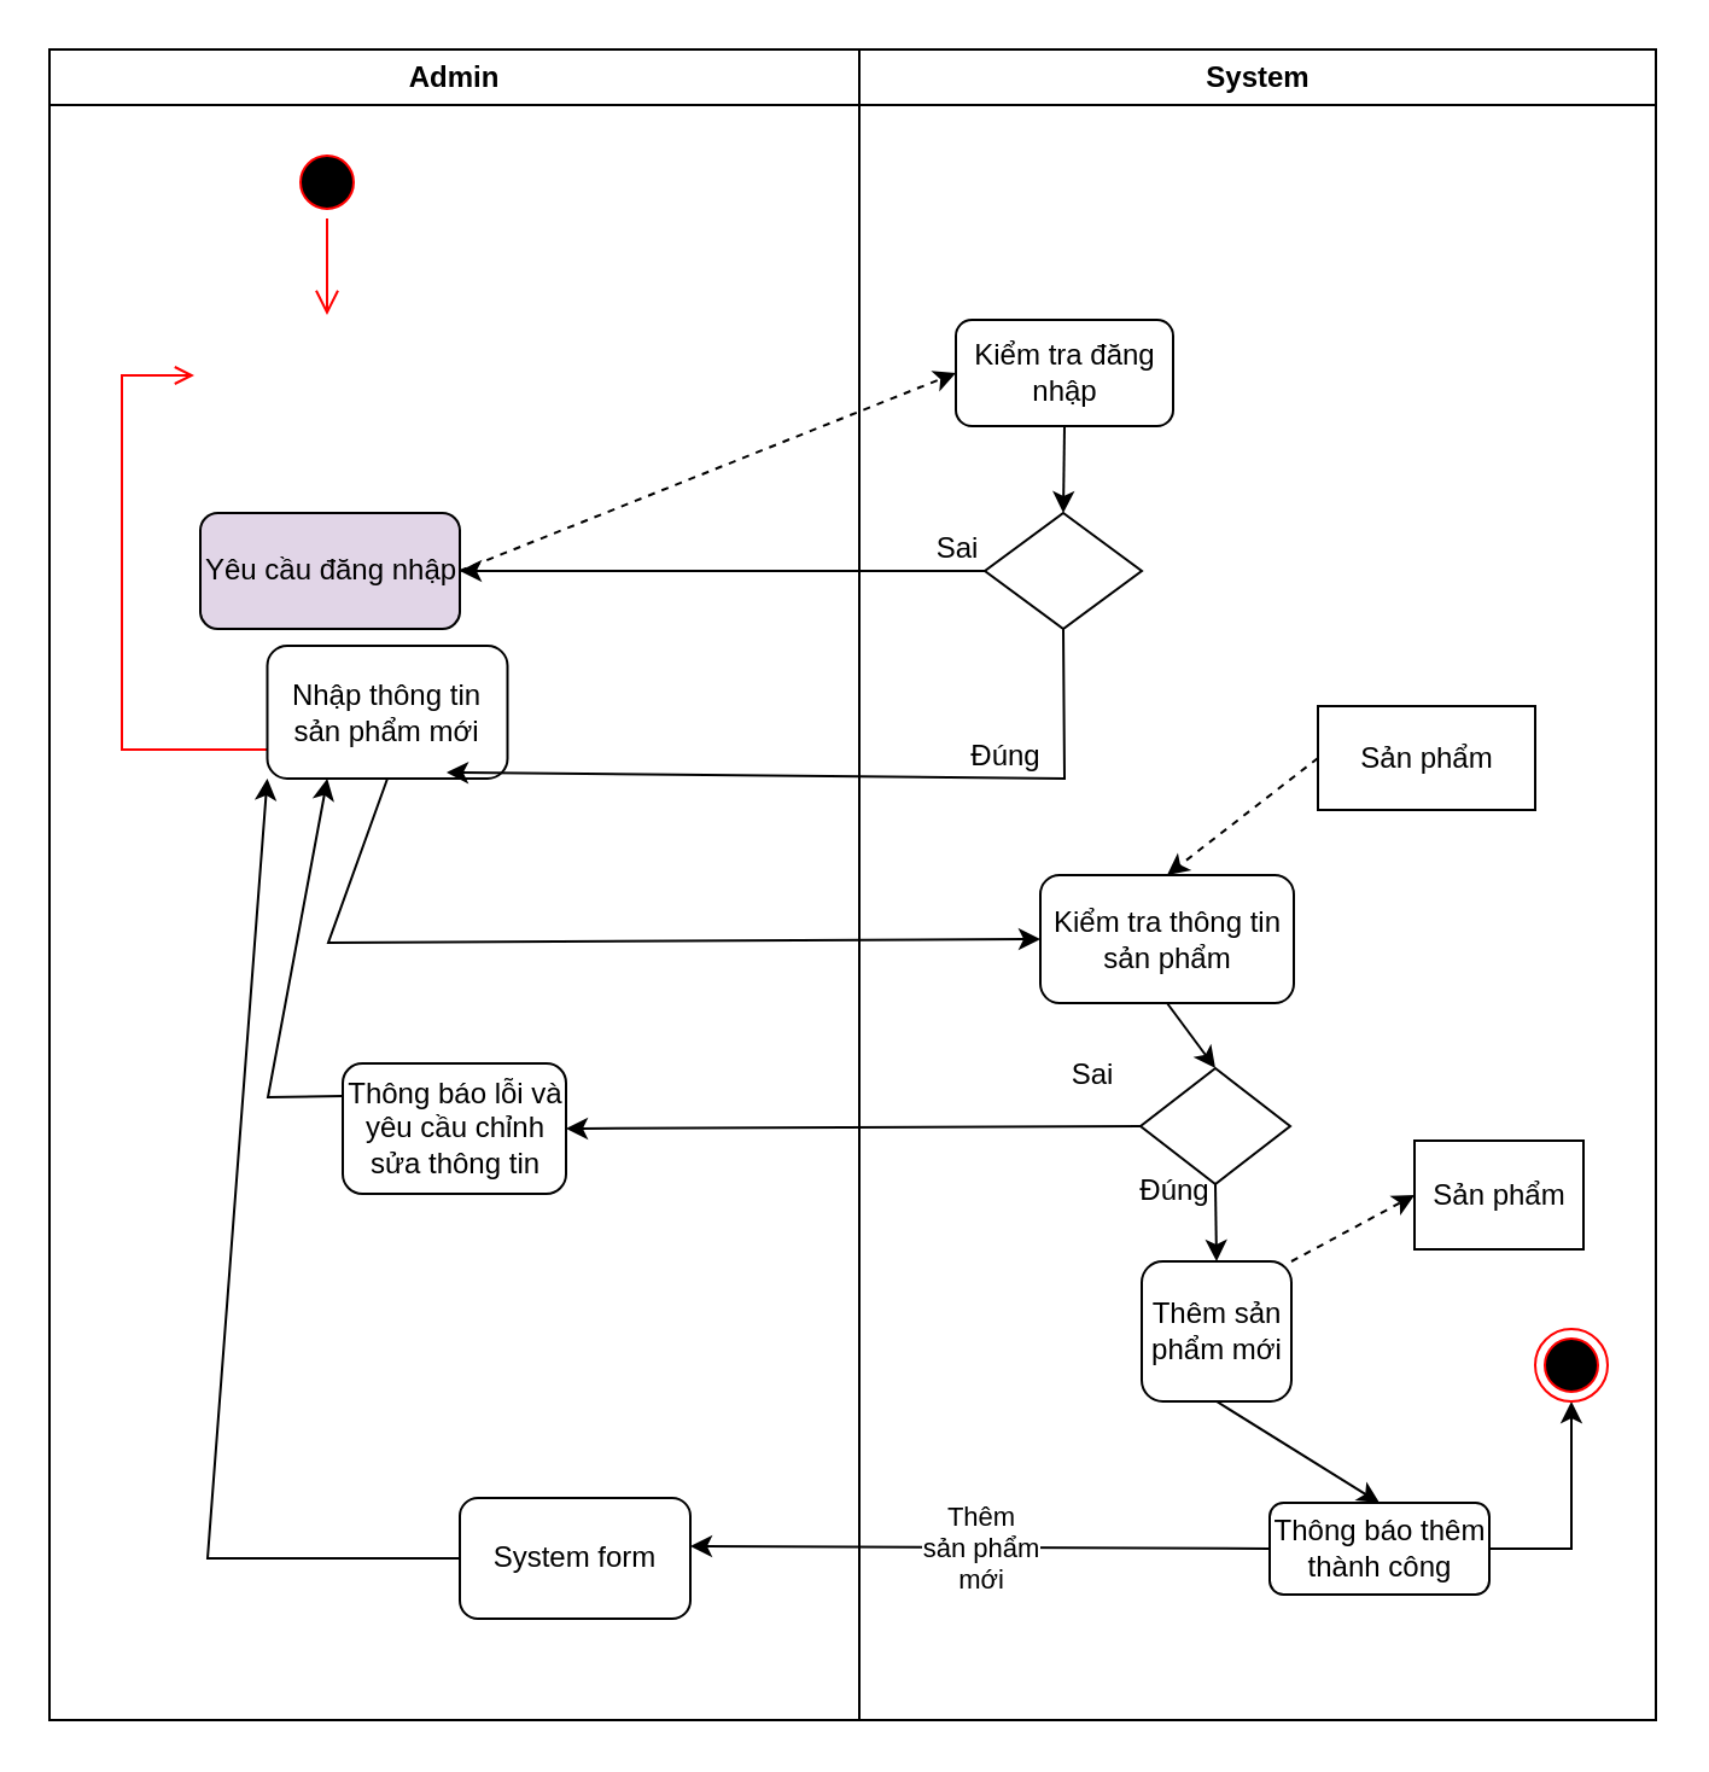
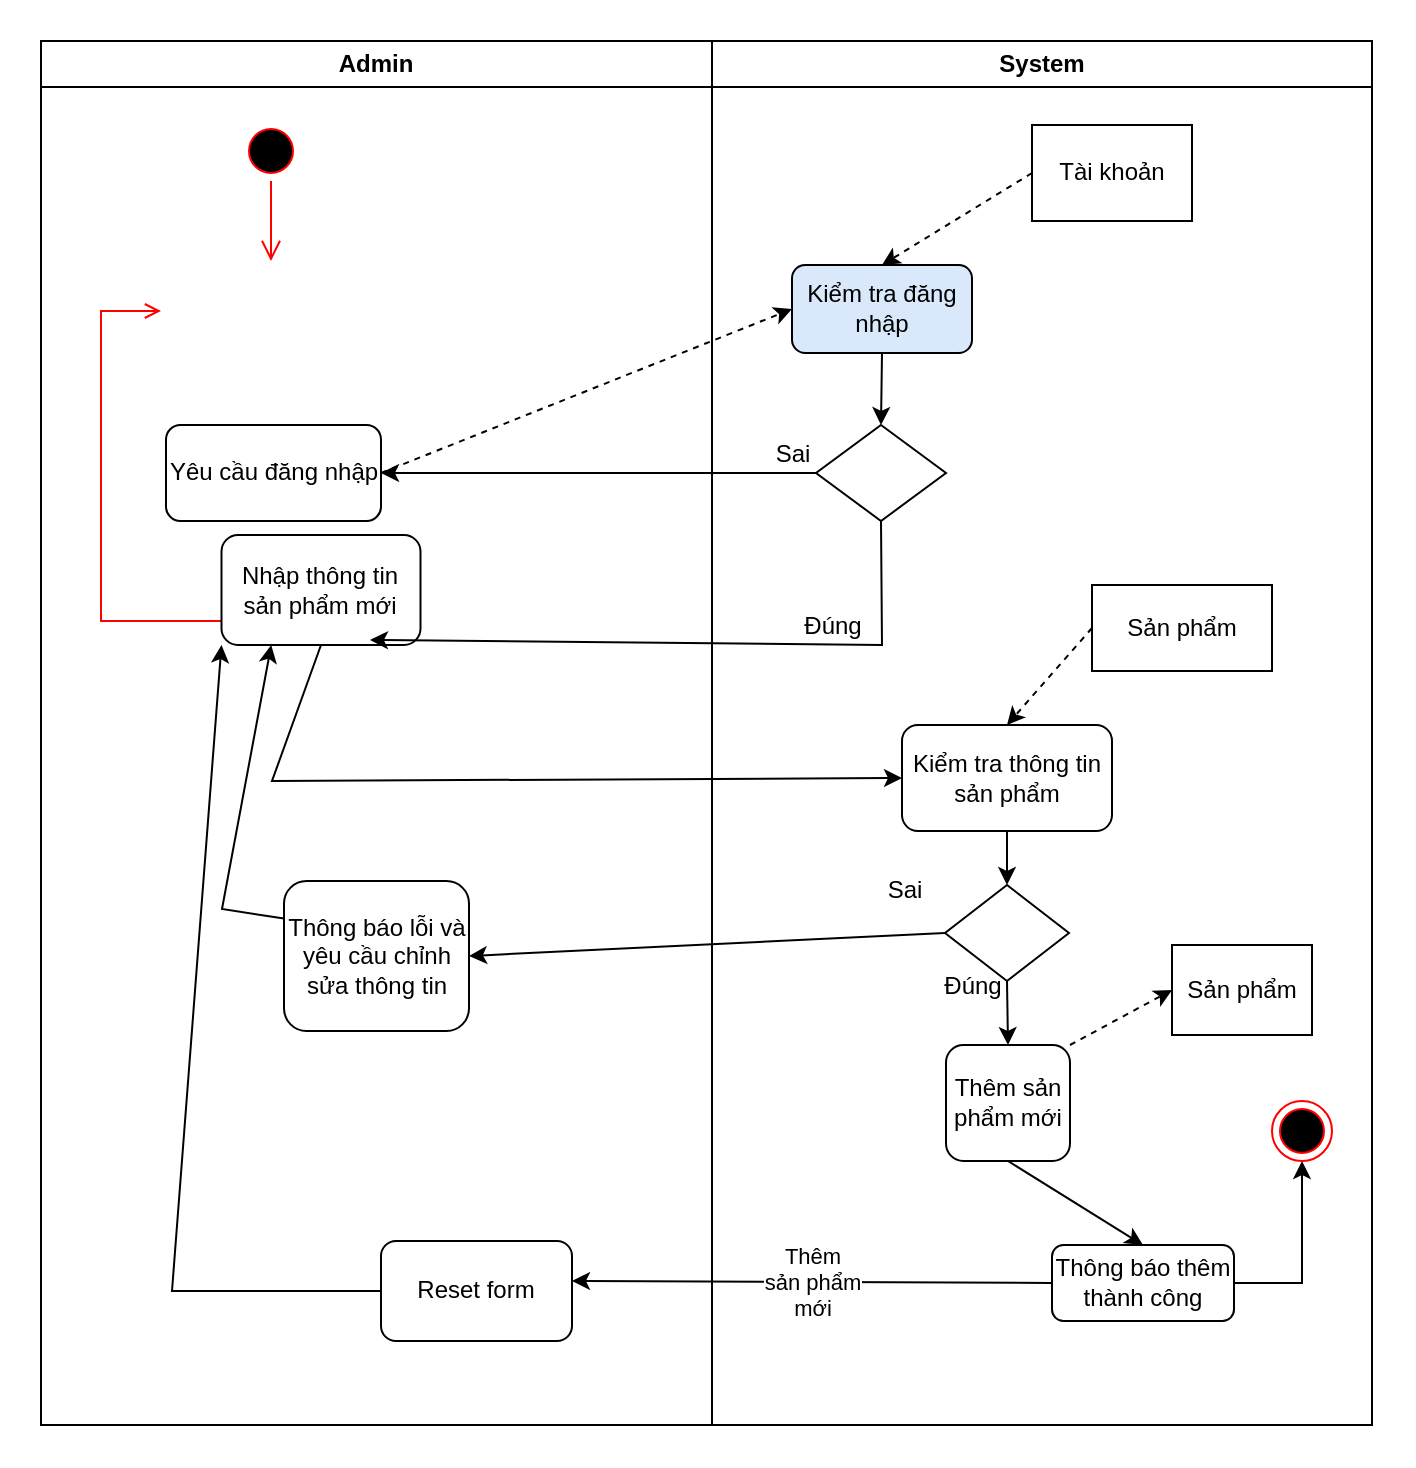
  <mxCell id="0" />
  <mxCell id="1" parent="0" />
  <mxCell id="2" value="Admin" style="swimlane;whiteSpace=wrap" parent="1" vertex="1"><mxGeometry x="20" y="20" width="335.5" height="692" as="geometry" /></mxCell>
  <mxCell id="3" value="" style="ellipse;shape=startState;fillColor=#000000;strokeColor=#ff0000;" parent="2" vertex="1"><mxGeometry x="100" y="40" width="30" height="30" as="geometry" /></mxCell>
  <mxCell id="4" value="" style="edgeStyle=elbowEdgeStyle;elbow=horizontal;verticalAlign=bottom;endArrow=open;endSize=8;strokeColor=#FF0000;endFill=1;rounded=0" parent="2" source="3" edge="1"><mxGeometry x="100" y="40" as="geometry"><mxPoint x="114.5" y="110" as="targetPoint" /></mxGeometry></mxCell>
  <mxCell id="5" value="" style="edgeStyle=elbowEdgeStyle;elbow=horizontal;strokeColor=#FF0000;endArrow=open;endFill=1;rounded=0" parent="2" edge="1"><mxGeometry width="100" height="100" relative="1" as="geometry"><mxPoint x="160" y="290" as="sourcePoint" /><mxPoint x="60" y="135" as="targetPoint" /><Array as="points"><mxPoint x="30" y="250" /></Array></mxGeometry></mxCell>
- <mxCell id="6" value="Yêu cầu đăng nhập" style="rounded=1;whiteSpace=wrap;html=1;fillColor=#e1d5e7;" parent="2" vertex="1"><mxGeometry x="62.5" y="192" width="107.5" height="48" as="geometry" /></mxCell>
+ <mxCell id="6" value="Yêu cầu đăng nhập" style="rounded=1;whiteSpace=wrap;html=1;" parent="2" vertex="1"><mxGeometry x="62.5" y="192" width="107.5" height="48" as="geometry" /></mxCell>
  <mxCell id="7" value="Nhập thông tin sản phẩm mới" style="rounded=1;whiteSpace=wrap;html=1;" parent="2" vertex="1"><mxGeometry x="90.25" y="247" width="99.5" height="55" as="geometry" /></mxCell>
- <mxCell id="8" value="System form" style="rounded=1;whiteSpace=wrap;html=1;" parent="2" vertex="1"><mxGeometry x="170" y="600" width="95.5" height="50" as="geometry" /></mxCell>
+ <mxCell id="8" value="Reset form" style="rounded=1;whiteSpace=wrap;html=1;" parent="2" vertex="1"><mxGeometry x="170" y="600" width="95.5" height="50" as="geometry" /></mxCell>
  <mxCell id="9" value="" style="endArrow=classic;html=1;rounded=0;exitX=0;exitY=0.5;exitDx=0;exitDy=0;entryX=0;entryY=1;entryDx=0;entryDy=0;" parent="2" source="8" target="7" edge="1"><mxGeometry width="50" height="50" relative="1" as="geometry"><mxPoint x="140" y="625" as="sourcePoint" /><mxPoint x="35.5" y="300" as="targetPoint" /><Array as="points"><mxPoint x="65.5" y="625" /></Array></mxGeometry></mxCell>
- <mxCell id="10" value="Thông báo lỗi và yêu cầu chỉnh sửa thông tin" style="rounded=1;whiteSpace=wrap;html=1;" parent="2" vertex="1"><mxGeometry x="121.5" y="420" width="92.5" height="54" as="geometry" /></mxCell>
+ <mxCell id="10" value="Thông báo lỗi và yêu cầu chỉnh sửa thông tin" style="rounded=1;whiteSpace=wrap;html=1;" parent="2" vertex="1"><mxGeometry x="121.5" y="420" width="92.5" height="75" as="geometry" /></mxCell>
  <mxCell id="11" value="" style="endArrow=classic;html=1;rounded=0;entryX=0.25;entryY=1;entryDx=0;entryDy=0;exitX=0;exitY=0.25;exitDx=0;exitDy=0;" parent="2" source="10" target="7" edge="1"><mxGeometry width="50" height="50" relative="1" as="geometry"><mxPoint x="65.5" y="440" as="sourcePoint" /><mxPoint x="115.5" y="390" as="targetPoint" /><Array as="points"><mxPoint x="90.5" y="434" /></Array></mxGeometry></mxCell>
  <mxCell id="12" value="System" style="swimlane;whiteSpace=wrap" parent="1" vertex="1"><mxGeometry x="355.5" y="20" width="330" height="692" as="geometry" /></mxCell>
- <mxCell id="13" value="Kiểm tra đăng nhập" style="rounded=1;whiteSpace=wrap;html=1;" parent="12" vertex="1"><mxGeometry x="40" y="112" width="90" height="44" as="geometry" /></mxCell>
+ <mxCell id="13" value="Kiểm tra đăng nhập" style="rounded=1;whiteSpace=wrap;html=1;fillColor=#dae8fc;" parent="12" vertex="1"><mxGeometry x="40" y="112" width="90" height="44" as="geometry" /></mxCell>
+ <mxCell id="14" value="Tài khoản" style="rounded=0;whiteSpace=wrap;html=1;" parent="12" vertex="1"><mxGeometry x="160" y="42" width="80" height="48" as="geometry" /></mxCell>
+ <mxCell id="15" value="" style="html=1;labelBackgroundColor=#ffffff;startArrow=none;startFill=0;startSize=6;endArrow=classic;endFill=1;endSize=6;jettySize=auto;orthogonalLoop=1;strokeWidth=1;dashed=1;fontSize=14;rounded=0;entryX=0.5;entryY=0;entryDx=0;entryDy=0;exitX=0;exitY=0.5;exitDx=0;exitDy=0;" parent="12" source="14" target="13" edge="1"><mxGeometry width="60" height="60" relative="1" as="geometry"><mxPoint x="80" y="102" as="sourcePoint" /><mxPoint x="140" y="42" as="targetPoint" /><Array as="points" /></mxGeometry></mxCell>
  <mxCell id="16" value="" style="rhombus;whiteSpace=wrap;html=1;" parent="12" vertex="1"><mxGeometry x="52" y="192" width="65" height="48" as="geometry" /></mxCell>
  <mxCell id="17" value="" style="endArrow=classic;html=1;rounded=0;entryX=0.5;entryY=0;entryDx=0;entryDy=0;exitX=0.5;exitY=1;exitDx=0;exitDy=0;" parent="12" source="13" target="16" edge="1"><mxGeometry width="50" height="50" relative="1" as="geometry"><mxPoint x="160" y="222" as="sourcePoint" /><mxPoint x="210" y="172" as="targetPoint" /></mxGeometry></mxCell>
  <mxCell id="18" value="Sai" style="text;html=1;align=center;verticalAlign=middle;resizable=0;points=[];autosize=1;strokeColor=none;fillColor=none;" parent="12" vertex="1"><mxGeometry x="20" y="192" width="40" height="30" as="geometry" /></mxCell>
  <mxCell id="19" value="" style="endArrow=classic;html=1;rounded=0;exitX=0.5;exitY=1;exitDx=0;exitDy=0;entryX=1;entryY=0.5;entryDx=0;entryDy=0;" parent="12" source="16" edge="1"><mxGeometry width="50" height="50" relative="1" as="geometry"><mxPoint x="84.25" y="240" as="sourcePoint" /><mxPoint x="-171" y="299.5" as="targetPoint" /><Array as="points"><mxPoint x="85" y="302" /></Array></mxGeometry></mxCell>
- <mxCell id="20" value="Kiểm tra thông tin sản phẩm" style="rounded=1;whiteSpace=wrap;html=1;" parent="12" vertex="1"><mxGeometry x="75" y="342" width="105" height="53" as="geometry" /></mxCell>
+ <mxCell id="20" value="Kiểm tra thông tin sản phẩm" style="rounded=1;whiteSpace=wrap;html=1;" parent="12" vertex="1"><mxGeometry x="95" y="342" width="105" height="53" as="geometry" /></mxCell>
  <mxCell id="21" value="Sản phẩm" style="rounded=0;whiteSpace=wrap;html=1;" parent="12" vertex="1"><mxGeometry x="190" y="272" width="90" height="43" as="geometry" /></mxCell>
  <mxCell id="22" value="" style="html=1;labelBackgroundColor=#ffffff;startArrow=none;startFill=0;startSize=6;endArrow=classic;endFill=1;endSize=6;jettySize=auto;orthogonalLoop=1;strokeWidth=1;dashed=1;fontSize=14;rounded=0;entryX=0.5;entryY=0;entryDx=0;entryDy=0;exitX=0;exitY=0.5;exitDx=0;exitDy=0;" parent="12" source="21" target="20" edge="1"><mxGeometry width="60" height="60" relative="1" as="geometry"><mxPoint x="202.5" y="212" as="sourcePoint" /><mxPoint x="127.5" y="258" as="targetPoint" /><Array as="points" /></mxGeometry></mxCell>
  <mxCell id="23" value="" style="rhombus;whiteSpace=wrap;html=1;" parent="12" vertex="1"><mxGeometry x="116.5" y="422" width="62" height="48" as="geometry" /></mxCell>
  <mxCell id="24" value="" style="endArrow=classic;html=1;rounded=0;entryX=0.5;entryY=0;entryDx=0;entryDy=0;exitX=0.5;exitY=1;exitDx=0;exitDy=0;" parent="12" source="20" target="23" edge="1"><mxGeometry width="50" height="50" relative="1" as="geometry"><mxPoint x="30" y="482" as="sourcePoint" /><mxPoint x="80" y="432" as="targetPoint" /></mxGeometry></mxCell>
  <mxCell id="25" value="Thêm sản phẩm mới" style="rounded=1;whiteSpace=wrap;html=1;" parent="12" vertex="1"><mxGeometry x="117" y="502" width="62" height="58" as="geometry" /></mxCell>
  <mxCell id="26" value="" style="endArrow=classic;html=1;rounded=0;entryX=0.5;entryY=0;entryDx=0;entryDy=0;exitX=0.5;exitY=1;exitDx=0;exitDy=0;" parent="12" source="23" target="25" edge="1"><mxGeometry width="50" height="50" relative="1" as="geometry"><mxPoint x="30" y="522" as="sourcePoint" /><mxPoint x="80" y="472" as="targetPoint" /></mxGeometry></mxCell>
  <mxCell id="27" value="Sản phẩm" style="rounded=0;whiteSpace=wrap;html=1;" parent="12" vertex="1"><mxGeometry x="230" y="452" width="70" height="45" as="geometry" /></mxCell>
  <mxCell id="28" value="" style="html=1;labelBackgroundColor=#ffffff;startArrow=none;startFill=0;startSize=6;endArrow=classic;endFill=1;endSize=6;jettySize=auto;orthogonalLoop=1;strokeWidth=1;dashed=1;fontSize=14;rounded=0;entryX=0;entryY=0.5;entryDx=0;entryDy=0;exitX=1;exitY=0;exitDx=0;exitDy=0;" parent="12" source="25" target="27" edge="1"><mxGeometry width="60" height="60" relative="1" as="geometry"><mxPoint x="200" y="304" as="sourcePoint" /><mxPoint x="158" y="352" as="targetPoint" /><Array as="points" /></mxGeometry></mxCell>
  <mxCell id="29" value="" style="endArrow=classic;html=1;rounded=0;exitX=0.5;exitY=1;exitDx=0;exitDy=0;entryX=0.5;entryY=0;entryDx=0;entryDy=0;" parent="12" source="25" target="30" edge="1"><mxGeometry width="50" height="50" relative="1" as="geometry"><mxPoint x="60" y="612" as="sourcePoint" /><mxPoint x="150" y="602" as="targetPoint" /></mxGeometry></mxCell>
  <mxCell id="30" value="Thông báo thêm thành công" style="rounded=1;whiteSpace=wrap;html=1;" parent="12" vertex="1"><mxGeometry x="170" y="602" width="91" height="38" as="geometry" /></mxCell>
  <mxCell id="31" value="" style="endArrow=classic;html=1;rounded=0;exitX=1;exitY=0.5;exitDx=0;exitDy=0;entryX=0.5;entryY=1;entryDx=0;entryDy=0;" parent="12" source="30" target="32" edge="1"><mxGeometry width="50" height="50" relative="1" as="geometry"><mxPoint x="250" y="606" as="sourcePoint" /><mxPoint x="300" y="556" as="targetPoint" /><Array as="points"><mxPoint x="295" y="621" /></Array></mxGeometry></mxCell>
  <mxCell id="32" value="" style="ellipse;html=1;shape=endState;fillColor=#000000;strokeColor=#ff0000;" parent="12" vertex="1"><mxGeometry x="280" y="530" width="30" height="30" as="geometry" /></mxCell>
  <mxCell id="33" value="Sai" style="text;html=1;align=center;verticalAlign=middle;resizable=0;points=[];autosize=1;strokeColor=none;fillColor=none;" parent="12" vertex="1"><mxGeometry x="76.5" y="410" width="40" height="30" as="geometry" /></mxCell>
  <mxCell id="34" value="Thêm&lt;div&gt;sản phẩm&lt;/div&gt;&lt;div&gt;mới&lt;/div&gt;" style="endArrow=classic;html=1;rounded=0;exitX=0;exitY=0.5;exitDx=0;exitDy=0;" parent="12" source="30" edge="1"><mxGeometry width="50" height="50" relative="1" as="geometry"><mxPoint x="150" y="630" as="sourcePoint" /><mxPoint x="-70" y="620" as="targetPoint" /></mxGeometry></mxCell>
  <mxCell id="35" value="" style="endArrow=classic;html=1;rounded=0;entryX=1;entryY=0.5;entryDx=0;entryDy=0;exitX=0;exitY=0.5;exitDx=0;exitDy=0;" parent="1" source="16" target="6" edge="1"><mxGeometry width="50" height="50" relative="1" as="geometry"><mxPoint x="245.5" y="290" as="sourcePoint" /><mxPoint x="295.5" y="240" as="targetPoint" /></mxGeometry></mxCell>
  <mxCell id="36" value="" style="endArrow=classic;html=1;rounded=0;exitX=1;exitY=0.5;exitDx=0;exitDy=0;entryX=0;entryY=0.5;entryDx=0;entryDy=0;dashed=1;" parent="1" source="6" target="13" edge="1"><mxGeometry width="50" height="50" relative="1" as="geometry"><mxPoint x="205.5" y="250" as="sourcePoint" /><mxPoint x="255.5" y="200" as="targetPoint" /></mxGeometry></mxCell>
  <mxCell id="37" value="Đúng" style="text;html=1;align=center;verticalAlign=middle;resizable=0;points=[];autosize=1;strokeColor=none;fillColor=none;" parent="1" vertex="1"><mxGeometry x="390.5" y="298" width="50" height="30" as="geometry" /></mxCell>
  <mxCell id="38" value="" style="endArrow=classic;html=1;rounded=0;exitX=0.5;exitY=1;exitDx=0;exitDy=0;entryX=0;entryY=0.5;entryDx=0;entryDy=0;" parent="1" source="7" target="20" edge="1"><mxGeometry width="50" height="50" relative="1" as="geometry"><mxPoint x="105.5" y="440" as="sourcePoint" /><mxPoint x="135.5" y="400" as="targetPoint" /><Array as="points"><mxPoint x="135.5" y="390" /></Array></mxGeometry></mxCell>
  <mxCell id="39" value="Đúng" style="text;html=1;align=center;verticalAlign=middle;resizable=0;points=[];autosize=1;strokeColor=none;fillColor=none;" parent="1" vertex="1"><mxGeometry x="460.5" y="478" width="50" height="30" as="geometry" /></mxCell>
  <mxCell id="40" value="" style="endArrow=classic;html=1;rounded=0;exitX=0;exitY=0.5;exitDx=0;exitDy=0;entryX=1;entryY=0.5;entryDx=0;entryDy=0;" parent="1" source="23" target="10" edge="1"><mxGeometry width="50" height="50" relative="1" as="geometry"><mxPoint x="265.5" y="530" as="sourcePoint" /><mxPoint x="275.5" y="466" as="targetPoint" /></mxGeometry></mxCell>
